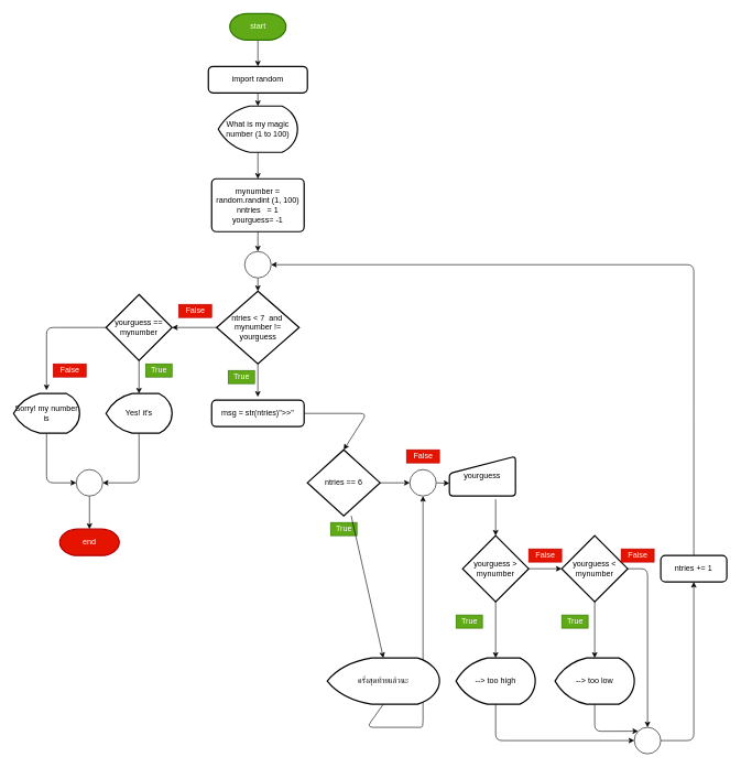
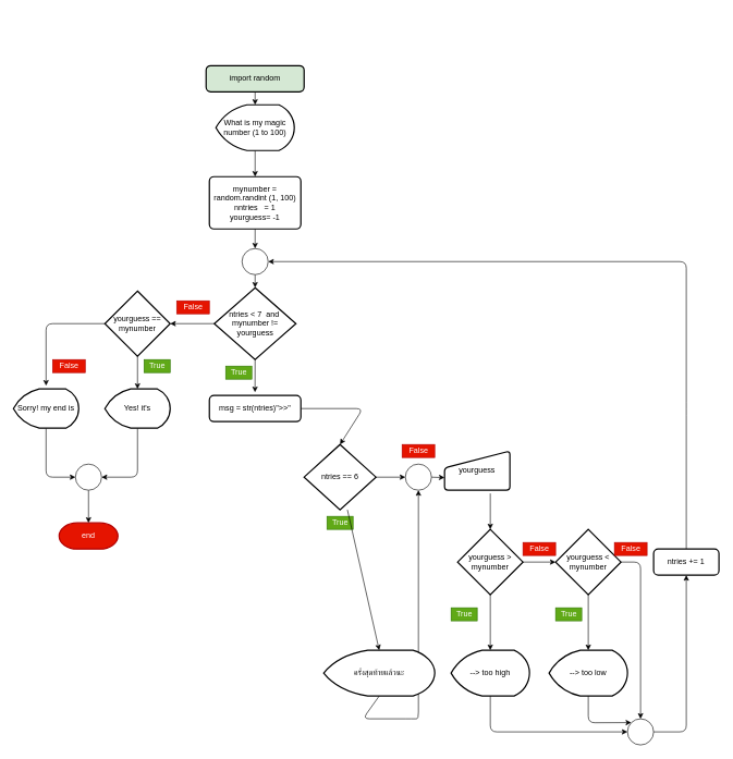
  <mxCell id="0" />
  <mxCell id="1" parent="0" />
- <mxCell id="2" style="edgeStyle=none;html=1;exitX=0.5;exitY=1;exitDx=0;exitDy=0;exitPerimeter=0;entryX=0.5;entryY=0;entryDx=0;entryDy=0;" parent="1" source="3" target="5" edge="1"><mxGeometry relative="1" as="geometry" /></mxCell>
- <mxCell id="3" value="start" style="strokeWidth=2;html=1;shape=mxgraph.flowchart.terminator;whiteSpace=wrap;fillColor=#60a917;fontColor=#ffffff;strokeColor=#2D7600;" parent="1" vertex="1"><mxGeometry x="347.5" y="20" width="85" height="40" as="geometry" /></mxCell>
  <mxCell id="4" style="edgeStyle=none;html=1;exitX=0.5;exitY=1;exitDx=0;exitDy=0;entryX=0.5;entryY=0;entryDx=0;entryDy=0;entryPerimeter=0;" parent="1" source="5" target="7" edge="1"><mxGeometry relative="1" as="geometry" /></mxCell>
- <mxCell id="5" value="import random" style="rounded=1;whiteSpace=wrap;html=1;absoluteArcSize=1;arcSize=14;strokeWidth=2;" parent="1" vertex="1"><mxGeometry x="315" y="100" width="150" height="40" as="geometry" /></mxCell>
+ <mxCell id="5" value="import random" style="rounded=1;whiteSpace=wrap;html=1;absoluteArcSize=1;arcSize=14;strokeWidth=2;fillColor=#d5e8d4;" parent="1" vertex="1"><mxGeometry x="315" y="100" width="150" height="40" as="geometry" /></mxCell>
  <mxCell id="6" style="edgeStyle=none;html=1;exitX=0.5;exitY=1;exitDx=0;exitDy=0;exitPerimeter=0;entryX=0.5;entryY=0;entryDx=0;entryDy=0;" parent="1" source="7" target="10" edge="1"><mxGeometry relative="1" as="geometry" /></mxCell>
  <mxCell id="7" value="What is my magic number (1 to 100)" style="strokeWidth=2;html=1;shape=mxgraph.flowchart.display;whiteSpace=wrap;" parent="1" vertex="1"><mxGeometry x="330" y="160" width="120" height="70" as="geometry" /></mxCell>
  <mxCell id="8" style="edgeStyle=none;html=1;exitX=0.5;exitY=1;exitDx=0;exitDy=0;" parent="1" source="10" edge="1"><mxGeometry relative="1" as="geometry"><mxPoint x="385.412" y="340" as="targetPoint" /></mxGeometry></mxCell>
  <mxCell id="9" style="edgeStyle=none;html=1;exitX=0.5;exitY=1;exitDx=0;exitDy=0;entryX=0.5;entryY=0;entryDx=0;entryDy=0;entryPerimeter=0;" parent="1" source="10" target="47" edge="1"><mxGeometry relative="1" as="geometry" /></mxCell>
  <mxCell id="10" value="mynumber = random.randint (1, 100)&lt;br&gt;nntries&amp;nbsp; &amp;nbsp;= 1&lt;br&gt;yourguess= -1" style="rounded=1;whiteSpace=wrap;html=1;absoluteArcSize=1;arcSize=14;strokeWidth=2;" parent="1" vertex="1"><mxGeometry x="320" y="270" width="140" height="80" as="geometry" /></mxCell>
  <mxCell id="11" style="edgeStyle=none;html=1;exitX=0.5;exitY=1;exitDx=0;exitDy=0;exitPerimeter=0;" parent="1" source="13" edge="1"><mxGeometry relative="1" as="geometry"><mxPoint x="389.857" y="600" as="targetPoint" /></mxGeometry></mxCell>
  <mxCell id="12" style="edgeStyle=none;html=1;exitX=0;exitY=0.5;exitDx=0;exitDy=0;exitPerimeter=0;entryX=1;entryY=0.5;entryDx=0;entryDy=0;entryPerimeter=0;" parent="1" source="13" target="50" edge="1"><mxGeometry relative="1" as="geometry" /></mxCell>
  <mxCell id="13" value="ntries &lt; 7  and  mynumber != yourguess" style="strokeWidth=2;html=1;shape=mxgraph.flowchart.decision;whiteSpace=wrap;" parent="1" vertex="1"><mxGeometry x="327.5" y="440" width="125" height="110" as="geometry" /></mxCell>
  <mxCell id="14" style="edgeStyle=none;html=1;exitX=1;exitY=0.5;exitDx=0;exitDy=0;entryX=0.5;entryY=0;entryDx=0;entryDy=0;entryPerimeter=0;" parent="1" source="15" target="22" edge="1"><mxGeometry relative="1" as="geometry"><mxPoint x="535" y="625" as="targetPoint" /><Array as="points"><mxPoint x="555" y="625" /></Array></mxGeometry></mxCell>
  <mxCell id="15" value="msg = str(ntries)&quot;&amp;gt;&amp;gt;&quot;" style="rounded=1;whiteSpace=wrap;html=1;absoluteArcSize=1;arcSize=14;strokeWidth=2;" parent="1" vertex="1"><mxGeometry x="320" y="605" width="140" height="40" as="geometry" /></mxCell>
  <mxCell id="16" value="False" style="text;html=1;align=center;verticalAlign=middle;resizable=0;points=[];autosize=1;strokeColor=#B20000;fillColor=#e51400;fontColor=#ffffff;" parent="1" vertex="1"><mxGeometry x="270" y="460" width="50" height="20" as="geometry" /></mxCell>
  <mxCell id="17" value="True" style="text;html=1;align=center;verticalAlign=middle;resizable=0;points=[];autosize=1;strokeColor=#2D7600;fillColor=#60a917;fontColor=#ffffff;" parent="1" vertex="1"><mxGeometry x="500" y="790" width="40" height="20" as="geometry" /></mxCell>
  <mxCell id="18" style="edgeStyle=none;html=1;exitX=0.5;exitY=1;exitDx=0;exitDy=0;exitPerimeter=0;entryX=0.5;entryY=1;entryDx=0;entryDy=0;entryPerimeter=0;" edge="1" parent="1" source="19" target="60"><mxGeometry relative="1" as="geometry"><mxPoint x="554.923" y="1130" as="targetPoint" /><Array as="points"><mxPoint x="555" y="1100" /><mxPoint x="630" y="1100" /><mxPoint x="640" y="1100" /></Array></mxGeometry></mxCell>
  <mxCell id="19" value="ครั้งสุดท้ายแล้วนะ" style="strokeWidth=2;html=1;shape=mxgraph.flowchart.display;whiteSpace=wrap;" parent="1" vertex="1"><mxGeometry x="495" y="995" width="170" height="70" as="geometry" /></mxCell>
  <mxCell id="20" style="edgeStyle=none;html=1;entryX=0.5;entryY=0;entryDx=0;entryDy=0;entryPerimeter=0;" parent="1" source="22" target="19" edge="1"><mxGeometry relative="1" as="geometry" /></mxCell>
  <mxCell id="21" style="edgeStyle=none;html=1;exitX=1;exitY=0.5;exitDx=0;exitDy=0;exitPerimeter=0;entryX=0;entryY=0.5;entryDx=0;entryDy=0;entryPerimeter=0;" edge="1" parent="1" source="22" target="60"><mxGeometry relative="1" as="geometry" /></mxCell>
  <mxCell id="22" value="ntries == 6" style="strokeWidth=2;html=1;shape=mxgraph.flowchart.decision;whiteSpace=wrap;" parent="1" vertex="1"><mxGeometry x="465" y="680" width="110" height="100" as="geometry" /></mxCell>
  <mxCell id="23" value="True" style="text;html=1;align=center;verticalAlign=middle;resizable=0;points=[];autosize=1;strokeColor=#2D7600;fillColor=#60a917;fontColor=#ffffff;" parent="1" vertex="1"><mxGeometry x="345" y="560" width="40" height="20" as="geometry" /></mxCell>
  <mxCell id="24" style="edgeStyle=none;html=1;exitX=0.5;exitY=1;exitDx=0;exitDy=0;entryX=0.5;entryY=0;entryDx=0;entryDy=0;entryPerimeter=0;" parent="1" target="31" edge="1"><mxGeometry relative="1" as="geometry"><mxPoint x="750" y="755" as="sourcePoint" /></mxGeometry></mxCell>
  <mxCell id="25" value="False" style="text;html=1;align=center;verticalAlign=middle;resizable=0;points=[];autosize=1;strokeColor=#B20000;fillColor=#e51400;fontColor=#ffffff;" parent="1" vertex="1"><mxGeometry x="615" y="680" width="50" height="20" as="geometry" /></mxCell>
  <mxCell id="26" value="end" style="strokeWidth=2;html=1;shape=mxgraph.flowchart.terminator;whiteSpace=wrap;fillColor=#e51400;fontColor=#ffffff;strokeColor=#B20000;" parent="1" vertex="1"><mxGeometry x="90" y="800" width="90" height="40" as="geometry" /></mxCell>
  <mxCell id="27" style="edgeStyle=none;html=1;exitX=0.5;exitY=1;exitDx=0;exitDy=0;exitPerimeter=0;entryX=0.5;entryY=0;entryDx=0;entryDy=0;entryPerimeter=0;" parent="1" source="28" target="26" edge="1"><mxGeometry relative="1" as="geometry" /></mxCell>
  <mxCell id="28" value="" style="verticalLabelPosition=bottom;verticalAlign=top;html=1;shape=mxgraph.flowchart.on-page_reference;" parent="1" vertex="1"><mxGeometry x="115" y="710" width="40" height="40" as="geometry" /></mxCell>
  <mxCell id="29" style="edgeStyle=none;html=1;exitX=0.5;exitY=1;exitDx=0;exitDy=0;exitPerimeter=0;entryX=0.5;entryY=0;entryDx=0;entryDy=0;entryPerimeter=0;" parent="1" source="31" target="34" edge="1"><mxGeometry relative="1" as="geometry" /></mxCell>
  <mxCell id="30" style="edgeStyle=none;html=1;exitX=1;exitY=0.5;exitDx=0;exitDy=0;exitPerimeter=0;entryX=0;entryY=0.5;entryDx=0;entryDy=0;entryPerimeter=0;" parent="1" source="31" target="38" edge="1"><mxGeometry relative="1" as="geometry" /></mxCell>
  <mxCell id="31" value="yourguess &gt; mynumber" style="strokeWidth=2;html=1;shape=mxgraph.flowchart.decision;whiteSpace=wrap;" parent="1" vertex="1"><mxGeometry x="700" y="810" width="100" height="100" as="geometry" /></mxCell>
  <mxCell id="32" value="yourguess" style="html=1;strokeWidth=2;shape=manualInput;whiteSpace=wrap;rounded=1;size=26;arcSize=11;" parent="1" vertex="1"><mxGeometry x="680" y="690" width="100" height="60" as="geometry" /></mxCell>
  <mxCell id="33" style="edgeStyle=none;html=1;exitX=0.5;exitY=1;exitDx=0;exitDy=0;exitPerimeter=0;entryX=0;entryY=0.5;entryDx=0;entryDy=0;entryPerimeter=0;" edge="1" parent="1" source="34" target="58"><mxGeometry relative="1" as="geometry"><Array as="points"><mxPoint x="750" y="1120" /></Array></mxGeometry></mxCell>
  <mxCell id="34" value="--&gt; too high" style="strokeWidth=2;html=1;shape=mxgraph.flowchart.display;whiteSpace=wrap;" parent="1" vertex="1"><mxGeometry x="690" y="995" width="120" height="70" as="geometry" /></mxCell>
  <mxCell id="35" value="True" style="text;html=1;align=center;verticalAlign=middle;resizable=0;points=[];autosize=1;strokeColor=#2D7600;fillColor=#60a917;fontColor=#ffffff;" parent="1" vertex="1"><mxGeometry x="690" y="930" width="40" height="20" as="geometry" /></mxCell>
  <mxCell id="36" style="edgeStyle=none;html=1;exitX=0.5;exitY=1;exitDx=0;exitDy=0;exitPerimeter=0;entryX=0.5;entryY=0;entryDx=0;entryDy=0;entryPerimeter=0;" parent="1" source="38" target="41" edge="1"><mxGeometry relative="1" as="geometry" /></mxCell>
  <mxCell id="37" style="edgeStyle=none;html=1;exitX=1;exitY=0.5;exitDx=0;exitDy=0;exitPerimeter=0;entryX=0.5;entryY=0;entryDx=0;entryDy=0;entryPerimeter=0;" edge="1" parent="1" source="38" target="58"><mxGeometry relative="1" as="geometry"><Array as="points"><mxPoint x="980" y="860" /></Array></mxGeometry></mxCell>
  <mxCell id="38" value="yourguess &lt; mynumber" style="strokeWidth=2;html=1;shape=mxgraph.flowchart.decision;whiteSpace=wrap;" parent="1" vertex="1"><mxGeometry x="850" y="810" width="100" height="100" as="geometry" /></mxCell>
  <mxCell id="39" value="False" style="text;html=1;align=center;verticalAlign=middle;resizable=0;points=[];autosize=1;strokeColor=#B20000;fillColor=#e51400;fontColor=#ffffff;" parent="1" vertex="1"><mxGeometry x="800" y="830" width="50" height="20" as="geometry" /></mxCell>
  <mxCell id="40" style="edgeStyle=none;html=1;exitX=0.5;exitY=1;exitDx=0;exitDy=0;exitPerimeter=0;entryX=0.145;entryY=0.145;entryDx=0;entryDy=0;entryPerimeter=0;" edge="1" parent="1" source="41" target="58"><mxGeometry relative="1" as="geometry"><Array as="points"><mxPoint x="900" y="1106" /></Array></mxGeometry></mxCell>
  <mxCell id="41" value="--&gt; too low" style="strokeWidth=2;html=1;shape=mxgraph.flowchart.display;whiteSpace=wrap;" parent="1" vertex="1"><mxGeometry x="840" y="995" width="120" height="70" as="geometry" /></mxCell>
  <mxCell id="42" value="True" style="text;html=1;align=center;verticalAlign=middle;resizable=0;points=[];autosize=1;strokeColor=#2D7600;fillColor=#60a917;fontColor=#ffffff;" parent="1" vertex="1"><mxGeometry x="850" y="930" width="40" height="20" as="geometry" /></mxCell>
  <mxCell id="43" style="edgeStyle=none;html=1;exitX=0.5;exitY=0;exitDx=0;exitDy=0;entryX=1;entryY=0.5;entryDx=0;entryDy=0;entryPerimeter=0;" parent="1" source="44" target="47" edge="1"><mxGeometry relative="1" as="geometry"><mxPoint x="460" y="400" as="targetPoint" /><Array as="points"><mxPoint x="1050" y="625" /><mxPoint x="1050" y="400" /></Array></mxGeometry></mxCell>
  <mxCell id="44" value="ntries += 1" style="rounded=1;whiteSpace=wrap;html=1;absoluteArcSize=1;arcSize=14;strokeWidth=2;" parent="1" vertex="1"><mxGeometry x="1000" y="840" width="100" height="40" as="geometry" /></mxCell>
  <mxCell id="45" value="False" style="text;html=1;align=center;verticalAlign=middle;resizable=0;points=[];autosize=1;strokeColor=#B20000;fillColor=#e51400;fontColor=#ffffff;" parent="1" vertex="1"><mxGeometry x="940" y="830" width="50" height="20" as="geometry" /></mxCell>
  <mxCell id="46" style="edgeStyle=none;html=1;exitX=0.5;exitY=1;exitDx=0;exitDy=0;exitPerimeter=0;entryX=0.5;entryY=0;entryDx=0;entryDy=0;entryPerimeter=0;" parent="1" source="47" target="13" edge="1"><mxGeometry relative="1" as="geometry" /></mxCell>
  <mxCell id="47" value="" style="verticalLabelPosition=bottom;verticalAlign=top;html=1;shape=mxgraph.flowchart.on-page_reference;" parent="1" vertex="1"><mxGeometry x="370" y="380" width="40" height="40" as="geometry" /></mxCell>
  <mxCell id="48" style="edgeStyle=none;html=1;exitX=0.5;exitY=1;exitDx=0;exitDy=0;exitPerimeter=0;entryX=0.5;entryY=0;entryDx=0;entryDy=0;entryPerimeter=0;" parent="1" source="50" target="52" edge="1"><mxGeometry relative="1" as="geometry" /></mxCell>
  <mxCell id="49" style="edgeStyle=none;html=1;exitX=0;exitY=0.5;exitDx=0;exitDy=0;exitPerimeter=0;" parent="1" source="50" edge="1"><mxGeometry relative="1" as="geometry"><mxPoint x="70" y="590" as="targetPoint" /><Array as="points"><mxPoint x="70" y="495" /></Array></mxGeometry></mxCell>
  <mxCell id="50" value="yourguess == mynumber" style="strokeWidth=2;html=1;shape=mxgraph.flowchart.decision;whiteSpace=wrap;" parent="1" vertex="1"><mxGeometry x="160" y="445" width="100" height="100" as="geometry" /></mxCell>
  <mxCell id="51" style="edgeStyle=none;html=1;exitX=0.5;exitY=1;exitDx=0;exitDy=0;exitPerimeter=0;entryX=1;entryY=0.5;entryDx=0;entryDy=0;entryPerimeter=0;" parent="1" source="52" target="28" edge="1"><mxGeometry relative="1" as="geometry"><Array as="points"><mxPoint x="210" y="730" /></Array></mxGeometry></mxCell>
  <mxCell id="52" value="Yes! it's" style="strokeWidth=2;html=1;shape=mxgraph.flowchart.display;whiteSpace=wrap;" parent="1" vertex="1"><mxGeometry x="160" y="595" width="100" height="60" as="geometry" /></mxCell>
  <mxCell id="53" value="True" style="text;html=1;align=center;verticalAlign=middle;resizable=0;points=[];autosize=1;strokeColor=#2D7600;fillColor=#60a917;fontColor=#ffffff;" parent="1" vertex="1"><mxGeometry x="220" y="550" width="40" height="20" as="geometry" /></mxCell>
  <mxCell id="54" value="False" style="text;html=1;align=center;verticalAlign=middle;resizable=0;points=[];autosize=1;strokeColor=#B20000;fillColor=#e51400;fontColor=#ffffff;" parent="1" vertex="1"><mxGeometry x="80" y="550" width="50" height="20" as="geometry" /></mxCell>
  <mxCell id="55" style="edgeStyle=none;html=1;exitX=0.5;exitY=1;exitDx=0;exitDy=0;exitPerimeter=0;entryX=0;entryY=0.5;entryDx=0;entryDy=0;entryPerimeter=0;" parent="1" source="56" target="28" edge="1"><mxGeometry relative="1" as="geometry"><Array as="points"><mxPoint x="70" y="730" /></Array></mxGeometry></mxCell>
- <mxCell id="56" value="Sorry! my number is" style="strokeWidth=2;html=1;shape=mxgraph.flowchart.display;whiteSpace=wrap;" parent="1" vertex="1"><mxGeometry x="20" y="595" width="100" height="60" as="geometry" /></mxCell>
+ <mxCell id="56" value="Sorry! my end is" style="strokeWidth=2;html=1;shape=mxgraph.flowchart.display;whiteSpace=wrap;" parent="1" vertex="1"><mxGeometry x="20" y="595" width="100" height="60" as="geometry" /></mxCell>
  <mxCell id="57" style="edgeStyle=none;html=1;exitX=1;exitY=0.5;exitDx=0;exitDy=0;exitPerimeter=0;entryX=0.5;entryY=1;entryDx=0;entryDy=0;" edge="1" parent="1" source="58" target="44"><mxGeometry relative="1" as="geometry"><Array as="points"><mxPoint x="1050" y="1120" /></Array></mxGeometry></mxCell>
  <mxCell id="58" value="" style="verticalLabelPosition=bottom;verticalAlign=top;html=1;shape=mxgraph.flowchart.on-page_reference;" parent="1" vertex="1"><mxGeometry x="960" y="1100" width="40" height="40" as="geometry" /></mxCell>
  <mxCell id="59" style="edgeStyle=none;html=1;exitX=1;exitY=0.5;exitDx=0;exitDy=0;exitPerimeter=0;entryX=0;entryY=0.679;entryDx=0;entryDy=0;entryPerimeter=0;" edge="1" parent="1" source="60" target="32"><mxGeometry relative="1" as="geometry" /></mxCell>
  <mxCell id="60" value="" style="verticalLabelPosition=bottom;verticalAlign=top;html=1;shape=mxgraph.flowchart.on-page_reference;" vertex="1" parent="1"><mxGeometry x="620" y="710" width="40" height="40" as="geometry" /></mxCell>
